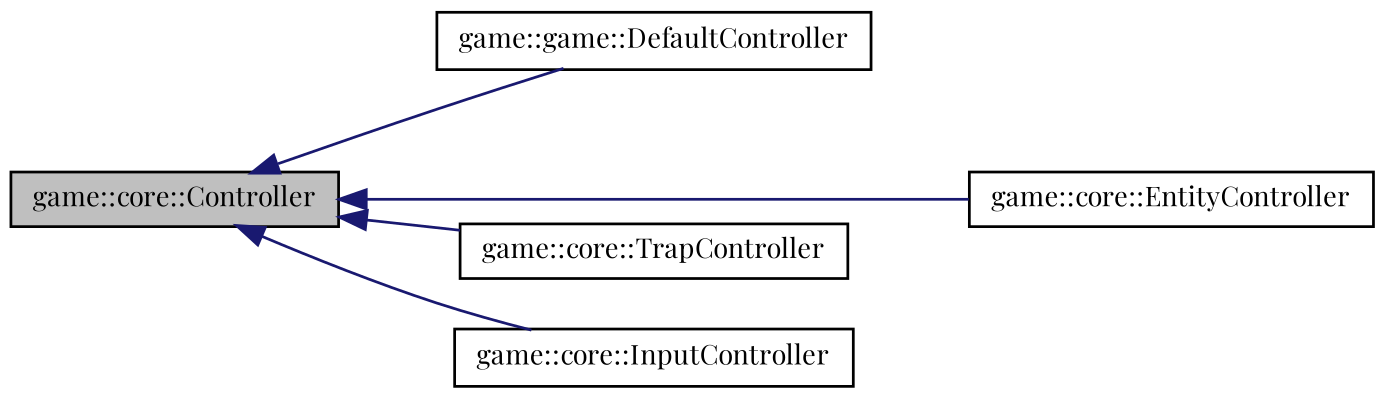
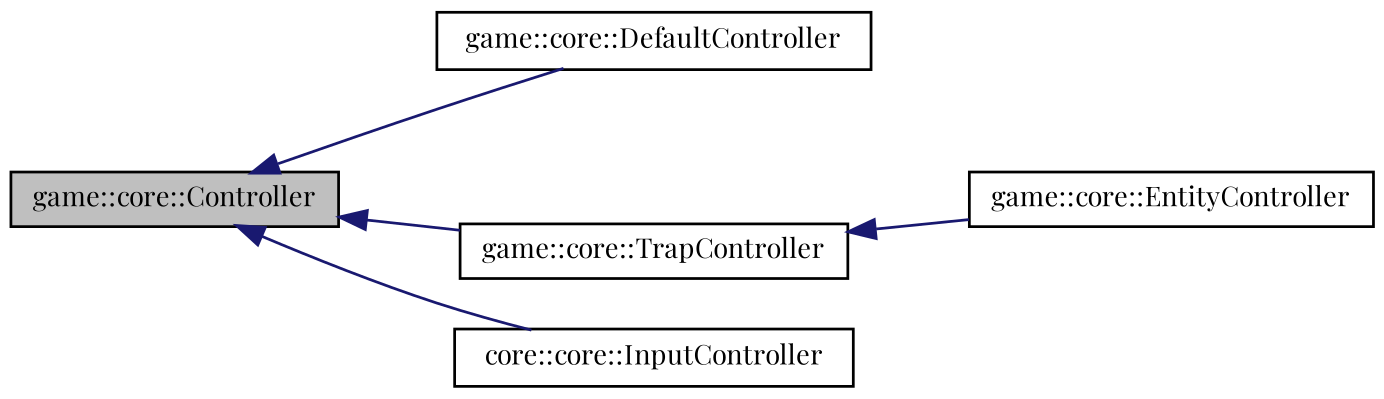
  digraph {
    fontname="Playfair Display"
    rankdir=LR
    node [color=black fillcolor=white fontname="Playfair Display" fontsize=10 shape=record style=filled]
    edge [color=midnightblue dir=back fontname="Playfair Display" fontsize=10 labelfontname=Helvetica labelfontsize=10 style=solid]
    n1 [fillcolor=grey75 fontcolor=black height=0.2 label="game::core::Controller" width=0.4]
-   n2 [height=0.2 label="game::game::DefaultController" width=0.4]
+   n2 [height=0.2 label="game::core::DefaultController" width=0.4]
    n3 [height=0.2 label="game::core::EntityController" width=0.4]
    n4 [height=0.2 label="game::core::TrapController" width=0.4]
-   n5 [height=0.2 label="game::core::InputController" width=0.4]
+   n5 [height=0.2 label="core::core::InputController" width=0.4]
    n1 -> n2
-   n1 -> n3
+   n4 -> n3
    n1 -> n4
    n1 -> n5
  }
